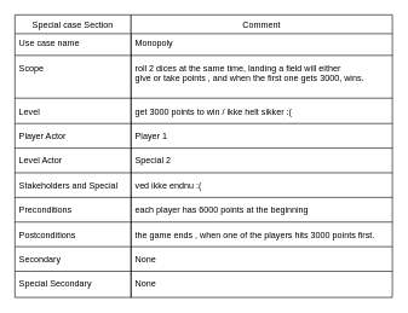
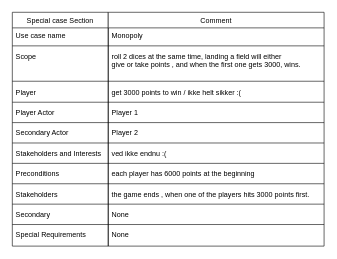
  <mxCell id="0" />
  <mxCell id="1" parent="0" />
  <mxCell id="2" value="Special case Section" style="swimlane;fontStyle=0;align=center;verticalAlign=top;childLayout=stackLayout;horizontal=1;startSize=26;horizontalStack=0;resizeParent=1;resizeLast=0;collapsible=1;marginBottom=0;rounded=0;shadow=0;strokeWidth=1;" parent="1" vertex="1"><mxGeometry x="20" y="20" width="160" height="390" as="geometry"><mxRectangle x="550" y="140" width="160" height="26" as="alternateBounds" /></mxGeometry></mxCell>
  <mxCell id="3" value="Use case name" style="text;align=left;verticalAlign=top;spacingLeft=4;spacingRight=4;overflow=hidden;rotatable=0;points=[[0,0.5],[1,0.5]];portConstraint=eastwest;" parent="2" vertex="1"><mxGeometry y="26" width="160" height="26" as="geometry" /></mxCell>
  <mxCell id="4" value="" style="line;html=1;strokeWidth=1;align=left;verticalAlign=middle;spacingTop=-1;spacingLeft=3;spacingRight=3;rotatable=0;labelPosition=right;points=[];portConstraint=eastwest;" parent="2" vertex="1"><mxGeometry y="52" width="160" height="8" as="geometry" /></mxCell>
  <mxCell id="5" value="Scope" style="text;align=left;verticalAlign=top;spacingLeft=4;spacingRight=4;overflow=hidden;rotatable=0;points=[[0,0.5],[1,0.5]];portConstraint=eastwest;rounded=0;shadow=0;html=0;" parent="2" vertex="1"><mxGeometry y="60" width="160" height="50" as="geometry" /></mxCell>
  <mxCell id="6" value="" style="line;html=1;strokeWidth=1;align=left;verticalAlign=middle;spacingTop=-1;spacingLeft=3;spacingRight=3;rotatable=0;labelPosition=right;points=[];portConstraint=eastwest;" parent="2" vertex="1"><mxGeometry y="110" width="160" height="10" as="geometry" /></mxCell>
- <mxCell id="7" value="Level" style="text;align=left;verticalAlign=top;spacingLeft=4;spacingRight=4;overflow=hidden;rotatable=0;points=[[0,0.5],[1,0.5]];portConstraint=eastwest;rounded=0;shadow=0;html=0;" parent="2" vertex="1"><mxGeometry y="120" width="160" height="26" as="geometry" /></mxCell>
+ <mxCell id="7" value="Player" style="text;align=left;verticalAlign=top;spacingLeft=4;spacingRight=4;overflow=hidden;rotatable=0;points=[[0,0.5],[1,0.5]];portConstraint=eastwest;rounded=0;shadow=0;html=0;" parent="2" vertex="1"><mxGeometry y="120" width="160" height="26" as="geometry" /></mxCell>
  <mxCell id="8" value="" style="line;html=1;strokeWidth=1;align=left;verticalAlign=middle;spacingTop=-1;spacingLeft=3;spacingRight=3;rotatable=0;labelPosition=right;points=[];portConstraint=eastwest;" parent="2" vertex="1"><mxGeometry y="146" width="160" height="8" as="geometry" /></mxCell>
  <mxCell id="9" value="Player Actor" style="text;align=left;verticalAlign=top;spacingLeft=4;spacingRight=4;overflow=hidden;rotatable=0;points=[[0,0.5],[1,0.5]];portConstraint=eastwest;rounded=0;shadow=0;html=0;" parent="2" vertex="1"><mxGeometry y="154" width="160" height="26" as="geometry" /></mxCell>
  <mxCell id="10" value="" style="line;html=1;strokeWidth=1;align=left;verticalAlign=middle;spacingTop=-1;spacingLeft=3;spacingRight=3;rotatable=0;labelPosition=right;points=[];portConstraint=eastwest;" parent="2" vertex="1"><mxGeometry y="180" width="160" height="8" as="geometry" /></mxCell>
- <mxCell id="11" value="Level Actor" style="text;align=left;verticalAlign=top;spacingLeft=4;spacingRight=4;overflow=hidden;rotatable=0;points=[[0,0.5],[1,0.5]];portConstraint=eastwest;rounded=0;shadow=0;html=0;" parent="2" vertex="1"><mxGeometry y="188" width="160" height="26" as="geometry" /></mxCell>
+ <mxCell id="11" value="Secondary Actor" style="text;align=left;verticalAlign=top;spacingLeft=4;spacingRight=4;overflow=hidden;rotatable=0;points=[[0,0.5],[1,0.5]];portConstraint=eastwest;rounded=0;shadow=0;html=0;" parent="2" vertex="1"><mxGeometry y="188" width="160" height="26" as="geometry" /></mxCell>
  <mxCell id="12" value="" style="line;html=1;strokeWidth=1;align=left;verticalAlign=middle;spacingTop=-1;spacingLeft=3;spacingRight=3;rotatable=0;labelPosition=right;points=[];portConstraint=eastwest;" parent="2" vertex="1"><mxGeometry y="214" width="160" height="8" as="geometry" /></mxCell>
- <mxCell id="13" value="Stakeholders and Special" style="text;align=left;verticalAlign=top;spacingLeft=4;spacingRight=4;overflow=hidden;rotatable=0;points=[[0,0.5],[1,0.5]];portConstraint=eastwest;" parent="2" vertex="1"><mxGeometry y="222" width="160" height="26" as="geometry" /></mxCell>
+ <mxCell id="13" value="Stakeholders and Interests" style="text;align=left;verticalAlign=top;spacingLeft=4;spacingRight=4;overflow=hidden;rotatable=0;points=[[0,0.5],[1,0.5]];portConstraint=eastwest;" parent="2" vertex="1"><mxGeometry y="222" width="160" height="26" as="geometry" /></mxCell>
  <mxCell id="14" value="" style="line;html=1;strokeWidth=1;align=left;verticalAlign=middle;spacingTop=-1;spacingLeft=3;spacingRight=3;rotatable=0;labelPosition=right;points=[];portConstraint=eastwest;" parent="2" vertex="1"><mxGeometry y="248" width="160" height="8" as="geometry" /></mxCell>
  <mxCell id="15" value="Preconditions" style="text;align=left;verticalAlign=top;spacingLeft=4;spacingRight=4;overflow=hidden;rotatable=0;points=[[0,0.5],[1,0.5]];portConstraint=eastwest;" parent="2" vertex="1"><mxGeometry y="256" width="160" height="26" as="geometry" /></mxCell>
  <mxCell id="16" value="" style="line;html=1;strokeWidth=1;align=left;verticalAlign=middle;spacingTop=-1;spacingLeft=3;spacingRight=3;rotatable=0;labelPosition=right;points=[];portConstraint=eastwest;" parent="2" vertex="1"><mxGeometry y="282" width="160" height="8" as="geometry" /></mxCell>
- <mxCell id="17" value="Postconditions" style="text;align=left;verticalAlign=top;spacingLeft=4;spacingRight=4;overflow=hidden;rotatable=0;points=[[0,0.5],[1,0.5]];portConstraint=eastwest;" parent="2" vertex="1"><mxGeometry y="290" width="160" height="26" as="geometry" /></mxCell>
+ <mxCell id="17" value="Stakeholders" style="text;align=left;verticalAlign=top;spacingLeft=4;spacingRight=4;overflow=hidden;rotatable=0;points=[[0,0.5],[1,0.5]];portConstraint=eastwest;" parent="2" vertex="1"><mxGeometry y="290" width="160" height="26" as="geometry" /></mxCell>
  <mxCell id="18" value="" style="line;html=1;strokeWidth=1;align=left;verticalAlign=middle;spacingTop=-1;spacingLeft=3;spacingRight=3;rotatable=0;labelPosition=right;points=[];portConstraint=eastwest;" parent="2" vertex="1"><mxGeometry y="316" width="160" height="8" as="geometry" /></mxCell>
  <mxCell id="19" value="Secondary " style="text;align=left;verticalAlign=top;spacingLeft=4;spacingRight=4;overflow=hidden;rotatable=0;points=[[0,0.5],[1,0.5]];portConstraint=eastwest;rounded=0;shadow=0;html=0;" parent="2" vertex="1"><mxGeometry y="324" width="160" height="26" as="geometry" /></mxCell>
  <mxCell id="20" value="" style="line;html=1;strokeWidth=1;align=left;verticalAlign=middle;spacingTop=-1;spacingLeft=3;spacingRight=3;rotatable=0;labelPosition=right;points=[];portConstraint=eastwest;" parent="2" vertex="1"><mxGeometry y="350" width="160" height="8" as="geometry" /></mxCell>
- <mxCell id="21" value="Special Secondary" style="text;align=left;verticalAlign=top;spacingLeft=4;spacingRight=4;overflow=hidden;rotatable=0;points=[[0,0.5],[1,0.5]];portConstraint=eastwest;rounded=0;shadow=0;html=0;" parent="2" vertex="1"><mxGeometry y="358" width="160" height="26" as="geometry" /></mxCell>
+ <mxCell id="21" value="Special Requirements" style="text;align=left;verticalAlign=top;spacingLeft=4;spacingRight=4;overflow=hidden;rotatable=0;points=[[0,0.5],[1,0.5]];portConstraint=eastwest;rounded=0;shadow=0;html=0;" parent="2" vertex="1"><mxGeometry y="358" width="160" height="26" as="geometry" /></mxCell>
  <mxCell id="22" value="Comment" style="swimlane;fontStyle=0;align=center;verticalAlign=top;childLayout=stackLayout;horizontal=1;startSize=26;horizontalStack=0;resizeParent=1;resizeLast=0;collapsible=1;marginBottom=0;rounded=0;shadow=0;strokeWidth=1;" parent="1" vertex="1"><mxGeometry x="180" y="20" width="360" height="390" as="geometry"><mxRectangle x="390" y="70" width="160" height="26" as="alternateBounds" /></mxGeometry></mxCell>
  <mxCell id="23" value="Monopoly" style="text;align=left;verticalAlign=top;spacingLeft=4;spacingRight=4;overflow=hidden;rotatable=0;points=[[0,0.5],[1,0.5]];portConstraint=eastwest;" parent="22" vertex="1"><mxGeometry y="26" width="360" height="26" as="geometry" /></mxCell>
  <mxCell id="24" value="" style="line;html=1;strokeWidth=1;align=left;verticalAlign=middle;spacingTop=-1;spacingLeft=3;spacingRight=3;rotatable=0;labelPosition=right;points=[];portConstraint=eastwest;" parent="22" vertex="1"><mxGeometry y="52" width="360" height="8" as="geometry" /></mxCell>
  <mxCell id="25" value="roll 2 dices at the same time, landing a field will either &#10;give or take points , and when the first one gets 3000, wins." style="text;align=left;verticalAlign=top;spacingLeft=4;spacingRight=4;overflow=hidden;rotatable=0;points=[[0,0.5],[1,0.5]];portConstraint=eastwest;rounded=0;shadow=0;html=0;" parent="22" vertex="1"><mxGeometry y="60" width="360" height="50" as="geometry" /></mxCell>
  <mxCell id="26" value="" style="line;html=1;strokeWidth=1;align=left;verticalAlign=middle;spacingTop=-1;spacingLeft=3;spacingRight=3;rotatable=0;labelPosition=right;points=[];portConstraint=eastwest;" parent="22" vertex="1"><mxGeometry y="110" width="360" height="10" as="geometry" /></mxCell>
  <mxCell id="27" value="get 3000 points to win / ikke helt sikker :(" style="text;align=left;verticalAlign=top;spacingLeft=4;spacingRight=4;overflow=hidden;rotatable=0;points=[[0,0.5],[1,0.5]];portConstraint=eastwest;rounded=0;shadow=0;html=0;" parent="22" vertex="1"><mxGeometry y="120" width="360" height="26" as="geometry" /></mxCell>
  <mxCell id="28" value="" style="line;html=1;strokeWidth=1;align=left;verticalAlign=middle;spacingTop=-1;spacingLeft=3;spacingRight=3;rotatable=0;labelPosition=right;points=[];portConstraint=eastwest;" parent="22" vertex="1"><mxGeometry y="146" width="360" height="8" as="geometry" /></mxCell>
  <mxCell id="29" value="Player 1&#10;" style="text;align=left;verticalAlign=top;spacingLeft=4;spacingRight=4;overflow=hidden;rotatable=0;points=[[0,0.5],[1,0.5]];portConstraint=eastwest;rounded=0;shadow=0;html=0;" parent="22" vertex="1"><mxGeometry y="154" width="360" height="26" as="geometry" /></mxCell>
  <mxCell id="30" value="" style="line;html=1;strokeWidth=1;align=left;verticalAlign=middle;spacingTop=-1;spacingLeft=3;spacingRight=3;rotatable=0;labelPosition=right;points=[];portConstraint=eastwest;" parent="22" vertex="1"><mxGeometry y="180" width="360" height="8" as="geometry" /></mxCell>
- <mxCell id="31" value="Special 2" style="text;align=left;verticalAlign=top;spacingLeft=4;spacingRight=4;overflow=hidden;rotatable=0;points=[[0,0.5],[1,0.5]];portConstraint=eastwest;rounded=0;shadow=0;html=0;" parent="22" vertex="1"><mxGeometry y="188" width="360" height="26" as="geometry" /></mxCell>
+ <mxCell id="31" value="Player 2" style="text;align=left;verticalAlign=top;spacingLeft=4;spacingRight=4;overflow=hidden;rotatable=0;points=[[0,0.5],[1,0.5]];portConstraint=eastwest;rounded=0;shadow=0;html=0;" parent="22" vertex="1"><mxGeometry y="188" width="360" height="26" as="geometry" /></mxCell>
  <mxCell id="32" value="" style="line;html=1;strokeWidth=1;align=left;verticalAlign=middle;spacingTop=-1;spacingLeft=3;spacingRight=3;rotatable=0;labelPosition=right;points=[];portConstraint=eastwest;" parent="22" vertex="1"><mxGeometry y="214" width="360" height="8" as="geometry" /></mxCell>
  <mxCell id="33" value="ved ikke endnu :(" style="text;align=left;verticalAlign=top;spacingLeft=4;spacingRight=4;overflow=hidden;rotatable=0;points=[[0,0.5],[1,0.5]];portConstraint=eastwest;" parent="22" vertex="1"><mxGeometry y="222" width="360" height="26" as="geometry" /></mxCell>
  <mxCell id="34" value="" style="line;html=1;strokeWidth=1;align=left;verticalAlign=middle;spacingTop=-1;spacingLeft=3;spacingRight=3;rotatable=0;labelPosition=right;points=[];portConstraint=eastwest;" parent="22" vertex="1"><mxGeometry y="248" width="360" height="8" as="geometry" /></mxCell>
  <mxCell id="35" value="each player has 6000 points at the beginning" style="text;align=left;verticalAlign=top;spacingLeft=4;spacingRight=4;overflow=hidden;rotatable=0;points=[[0,0.5],[1,0.5]];portConstraint=eastwest;" parent="22" vertex="1"><mxGeometry y="256" width="360" height="26" as="geometry" /></mxCell>
  <mxCell id="36" value="" style="line;html=1;strokeWidth=1;align=left;verticalAlign=middle;spacingTop=-1;spacingLeft=3;spacingRight=3;rotatable=0;labelPosition=right;points=[];portConstraint=eastwest;" parent="22" vertex="1"><mxGeometry y="282" width="360" height="8" as="geometry" /></mxCell>
  <mxCell id="37" value="the game ends , when one of the players hits 3000 points first." style="text;align=left;verticalAlign=top;spacingLeft=4;spacingRight=4;overflow=hidden;rotatable=0;points=[[0,0.5],[1,0.5]];portConstraint=eastwest;" parent="22" vertex="1"><mxGeometry y="290" width="360" height="26" as="geometry" /></mxCell>
  <mxCell id="38" value="" style="line;html=1;strokeWidth=1;align=left;verticalAlign=middle;spacingTop=-1;spacingLeft=3;spacingRight=3;rotatable=0;labelPosition=right;points=[];portConstraint=eastwest;" parent="22" vertex="1"><mxGeometry y="316" width="360" height="8" as="geometry" /></mxCell>
  <mxCell id="39" value="None" style="text;align=left;verticalAlign=top;spacingLeft=4;spacingRight=4;overflow=hidden;rotatable=0;points=[[0,0.5],[1,0.5]];portConstraint=eastwest;rounded=0;shadow=0;html=0;" parent="22" vertex="1"><mxGeometry y="324" width="360" height="26" as="geometry" /></mxCell>
  <mxCell id="40" value="" style="line;html=1;strokeWidth=1;align=left;verticalAlign=middle;spacingTop=-1;spacingLeft=3;spacingRight=3;rotatable=0;labelPosition=right;points=[];portConstraint=eastwest;" parent="22" vertex="1"><mxGeometry y="350" width="360" height="8" as="geometry" /></mxCell>
  <mxCell id="41" value="None" style="text;align=left;verticalAlign=top;spacingLeft=4;spacingRight=4;overflow=hidden;rotatable=0;points=[[0,0.5],[1,0.5]];portConstraint=eastwest;rounded=0;shadow=0;html=0;" parent="22" vertex="1"><mxGeometry y="358" width="360" height="26" as="geometry" /></mxCell>
